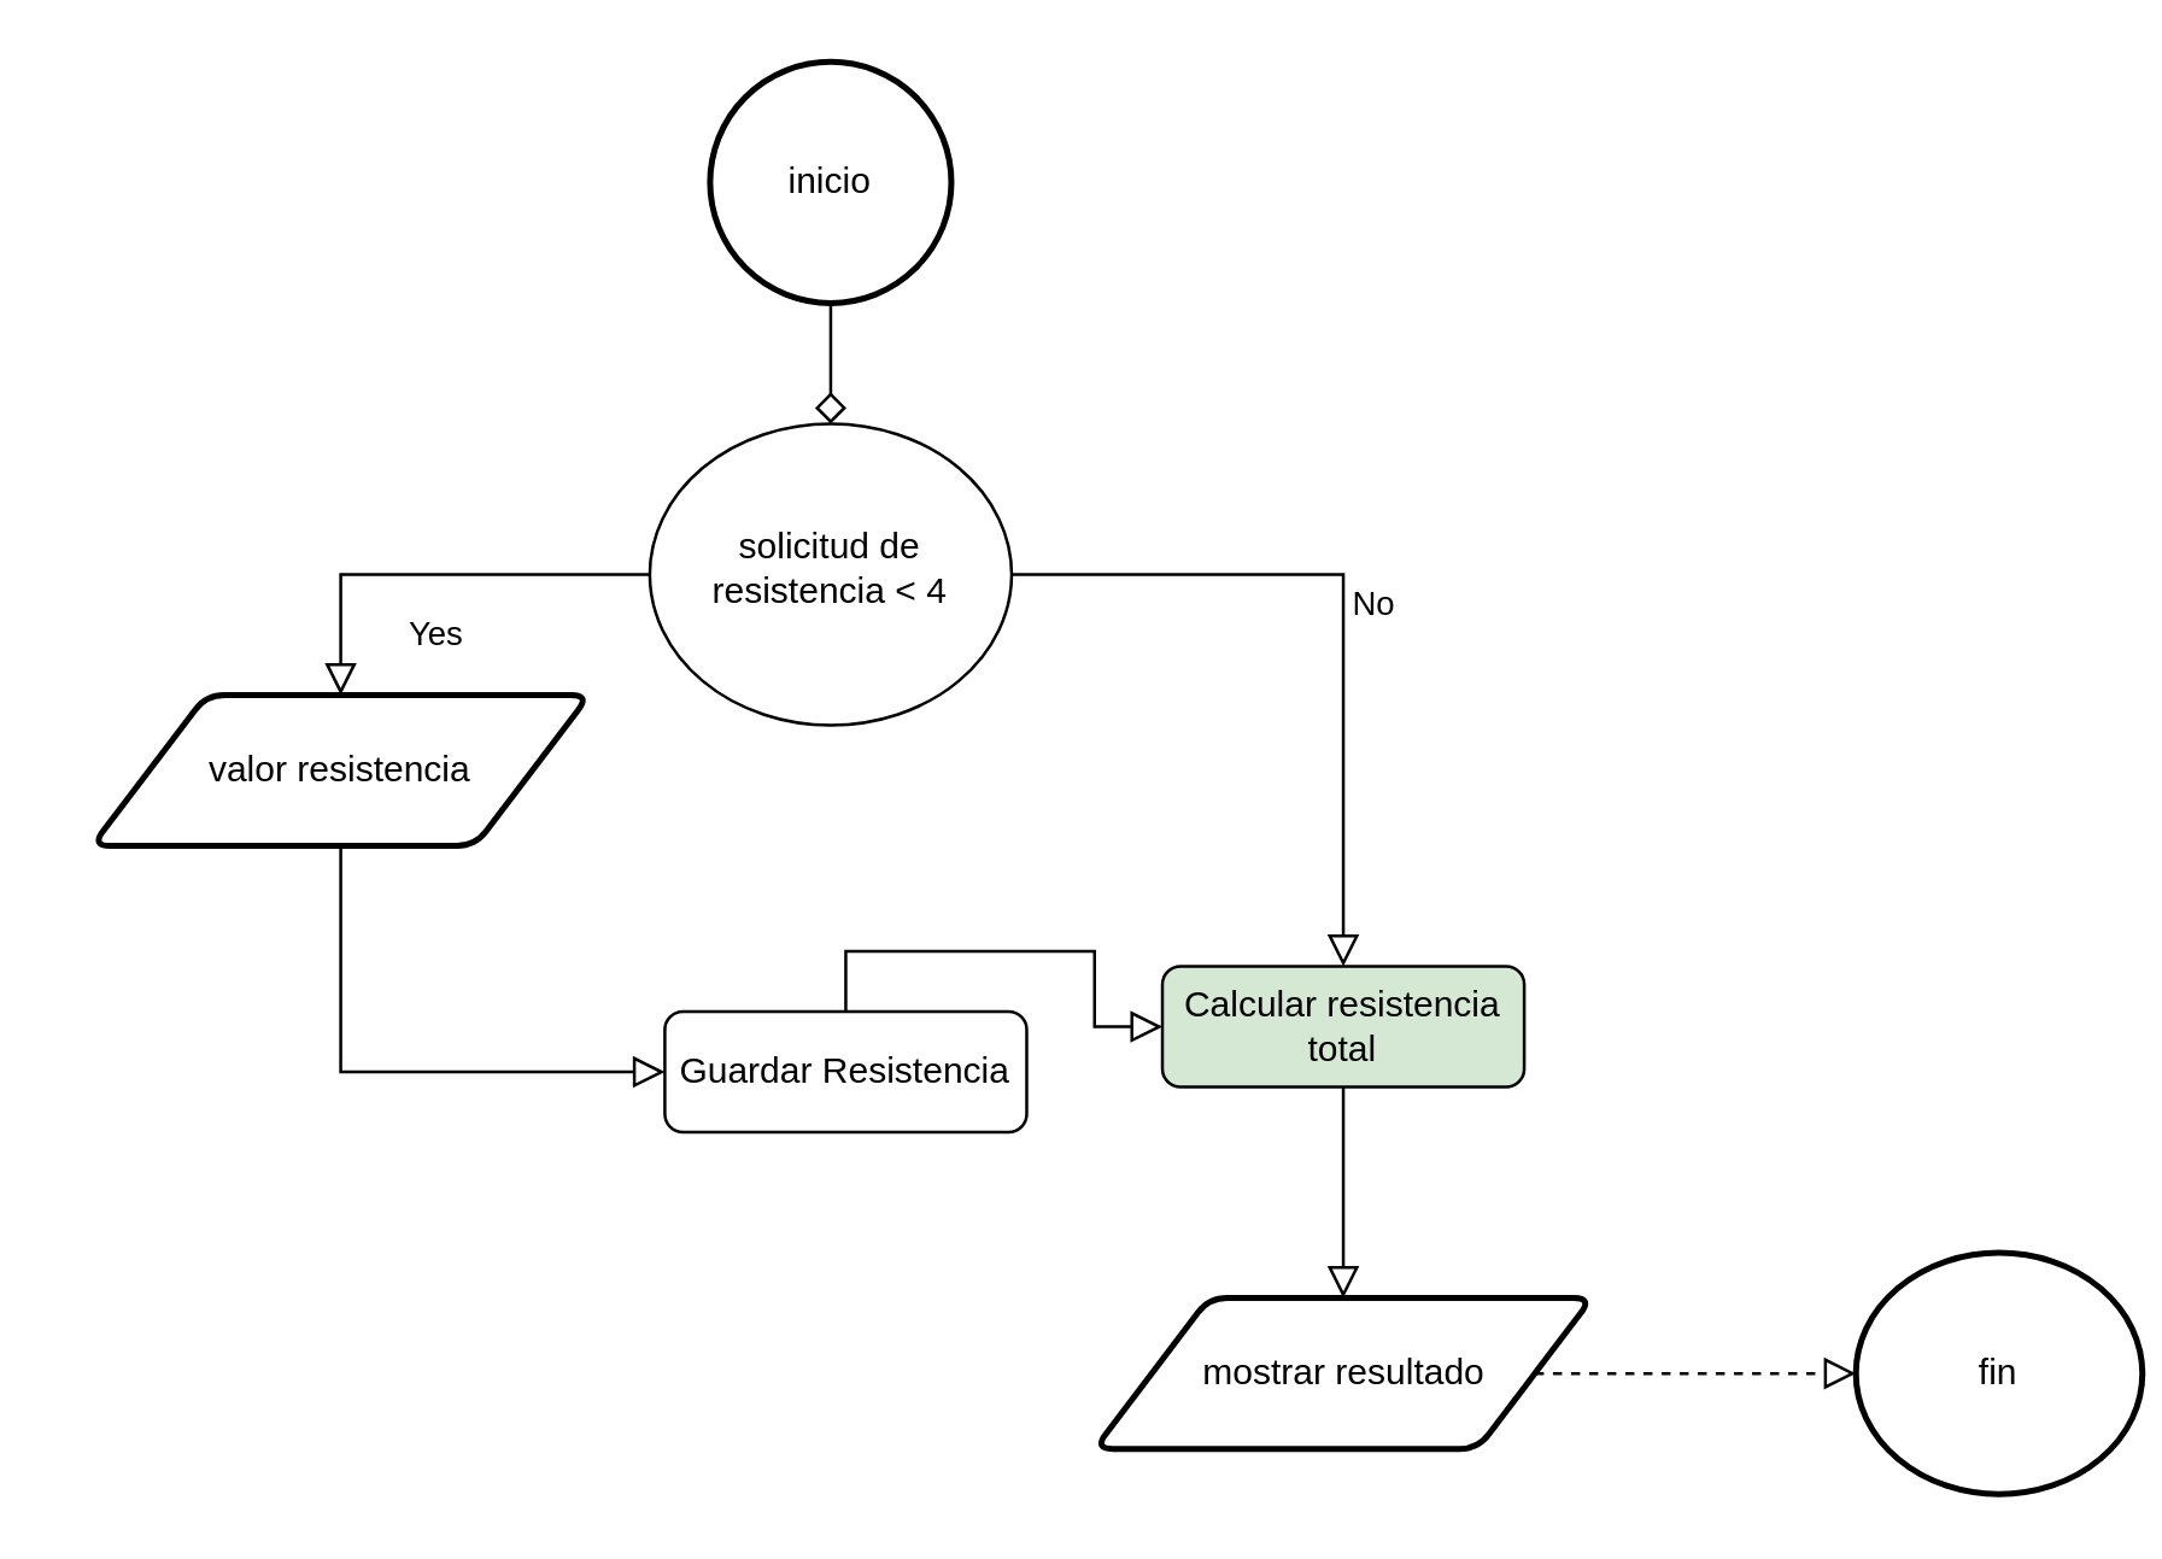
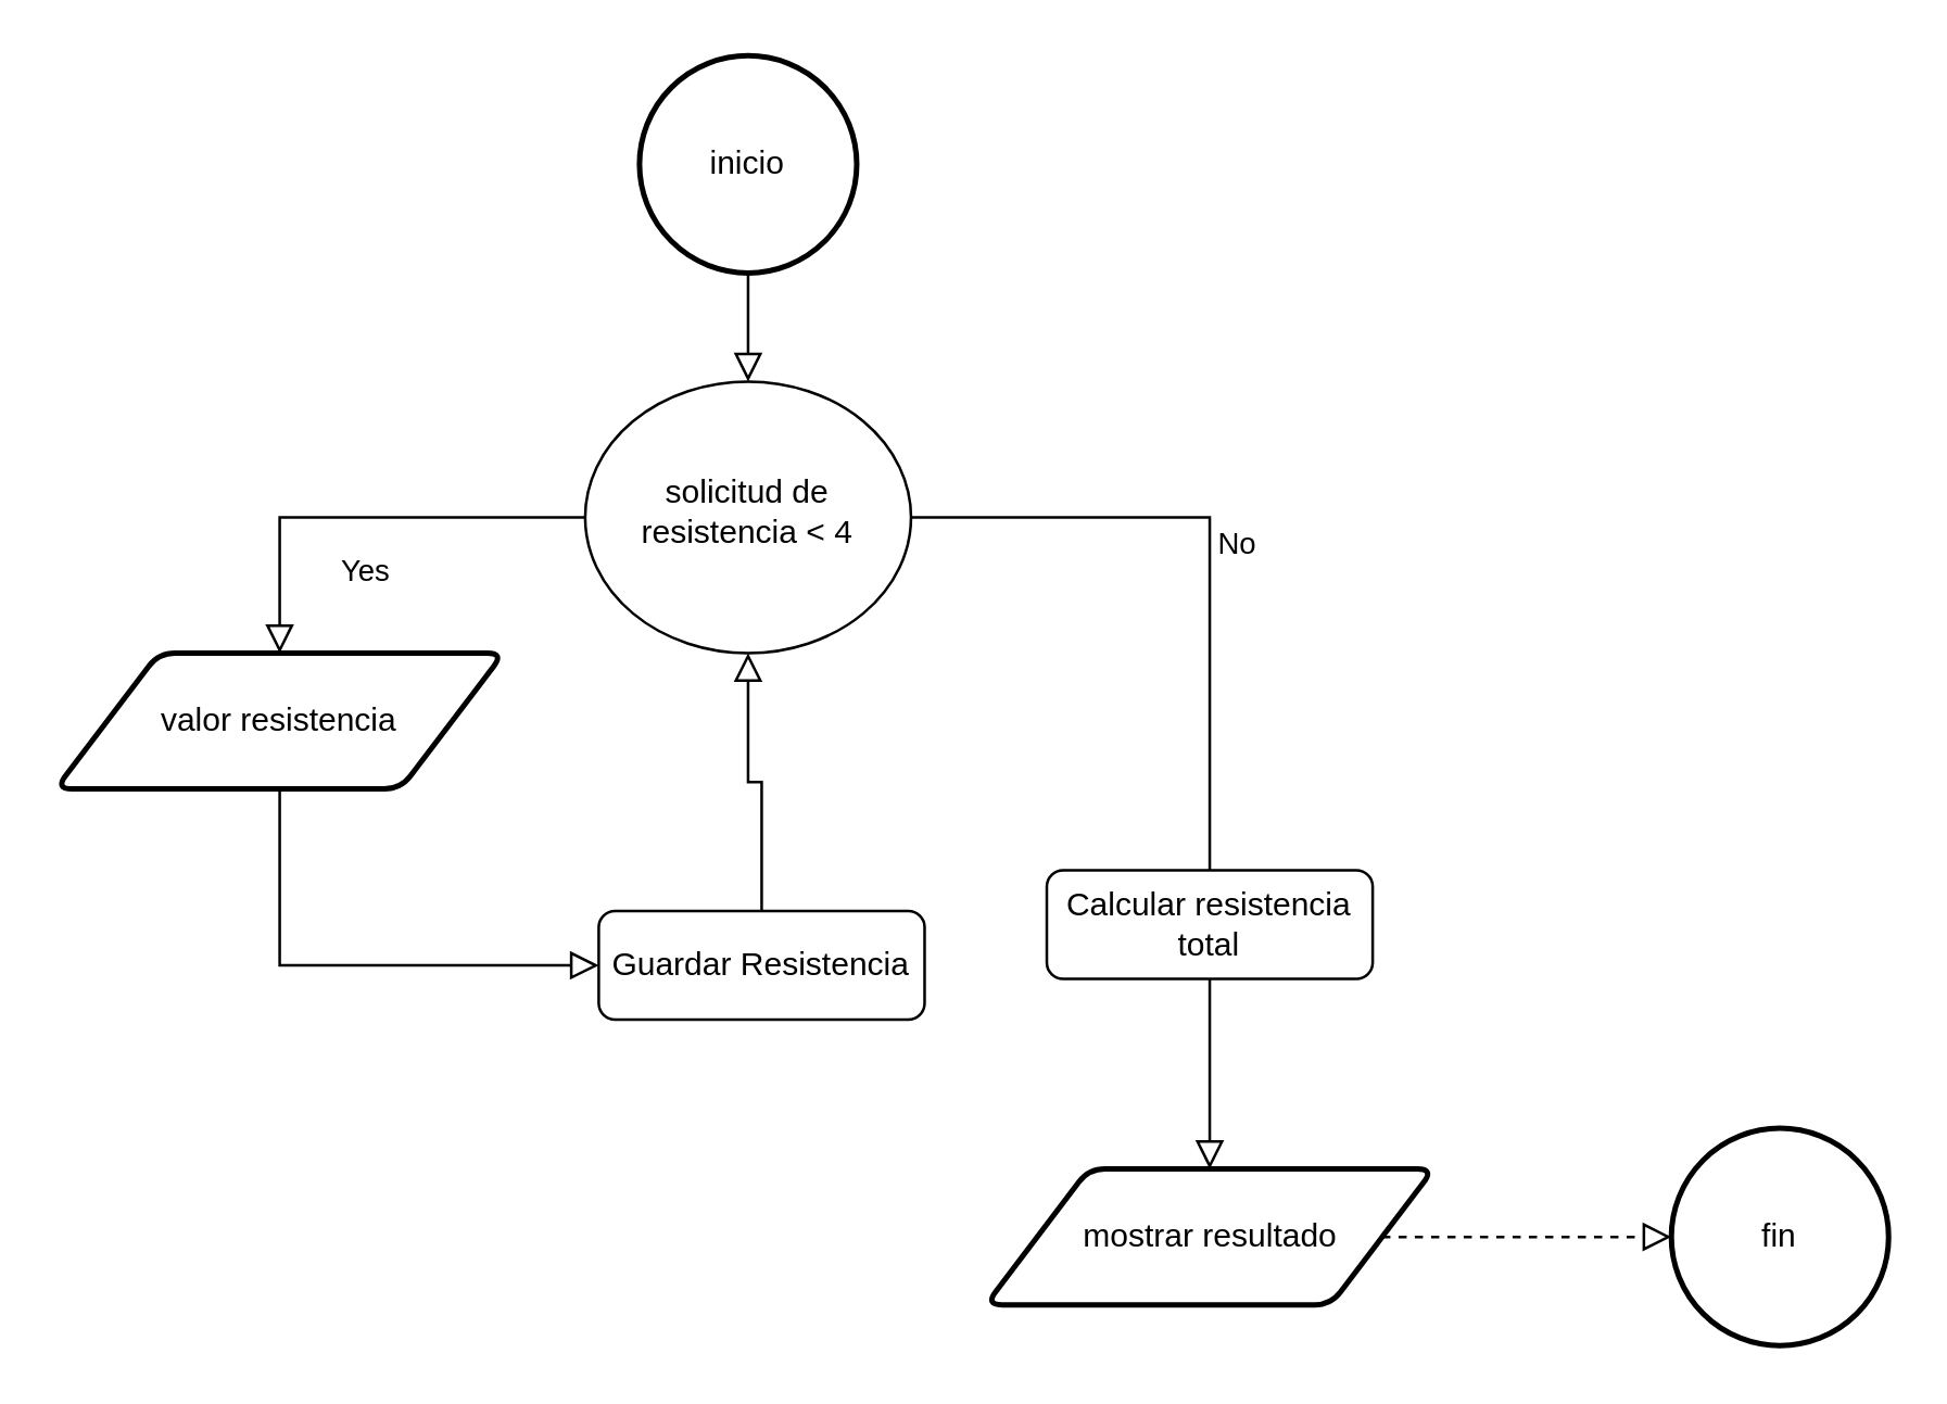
  <mxCell id="0" />
  <mxCell id="1" parent="0" />
- <mxCell id="2" value="No" style="edgeStyle=orthogonalEdgeStyle;rounded=0;html=1;jettySize=auto;orthogonalLoop=1;fontSize=11;endArrow=block;endFill=0;endSize=8;strokeWidth=1;shadow=0;labelBackgroundColor=none;exitX=1;exitY=0.5;exitDx=0;exitDy=0;entryX=0.5;entryY=0;entryDx=0;entryDy=0;" edge="1" parent="1" source="3" target="11"><mxGeometry y="10" relative="1" as="geometry"><mxPoint as="offset" /><mxPoint x="445" y="320" as="targetPoint" /><Array as="points"><mxPoint x="445" y="190" /></Array></mxGeometry></mxCell>
+ <mxCell id="2" value="No" style="edgeStyle=orthogonalEdgeStyle;rounded=0;html=1;jettySize=auto;orthogonalLoop=1;fontSize=11;endArrow=none;endFill=0;endSize=8;strokeWidth=1;shadow=0;labelBackgroundColor=none;exitX=1;exitY=0.5;exitDx=0;exitDy=0;entryX=0.5;entryY=0;entryDx=0;entryDy=0;" edge="1" parent="1" source="3" target="11"><mxGeometry y="10" relative="1" as="geometry"><mxPoint as="offset" /><mxPoint x="445" y="320" as="targetPoint" /><Array as="points"><mxPoint x="445" y="190" /></Array></mxGeometry></mxCell>
  <mxCell id="3" value="solicitud de resistencia &amp;lt; 4" style="ellipse;whiteSpace=wrap;html=1;shadow=0;fontFamily=Helvetica;fontSize=12;align=center;strokeWidth=1;spacing=6;spacingTop=-4;" vertex="1" parent="1"><mxGeometry x="215" y="140" width="120" height="100" as="geometry" /></mxCell>
  <mxCell id="4" value="inicio" style="strokeWidth=2;html=1;shape=mxgraph.flowchart.start_2;whiteSpace=wrap;" vertex="1" parent="1"><mxGeometry x="235" y="20" width="80" height="80" as="geometry" /></mxCell>
- <mxCell id="5" value="valor resistencia" style="shape=parallelogram;html=1;strokeWidth=2;perimeter=parallelogramPerimeter;whiteSpace=wrap;rounded=1;arcSize=12;size=0.23;" vertex="1" parent="1"><mxGeometry x="30" y="230" width="165" height="50" as="geometry" /></mxCell>
+ <mxCell id="5" value="valor resistencia" style="shape=parallelogram;html=1;strokeWidth=2;perimeter=parallelogramPerimeter;whiteSpace=wrap;rounded=1;arcSize=12;size=0.23;" vertex="1" parent="1"><mxGeometry x="20" y="240" width="165" height="50" as="geometry" /></mxCell>
  <mxCell id="6" value="Guardar Resistencia" style="rounded=1;whiteSpace=wrap;html=1;fontSize=12;glass=0;strokeWidth=1;shadow=0;" vertex="1" parent="1"><mxGeometry x="220" y="335" width="120" height="40" as="geometry" /></mxCell>
  <mxCell id="7" value="Yes" style="rounded=0;html=1;jettySize=auto;orthogonalLoop=1;fontSize=11;endArrow=block;endFill=0;endSize=8;strokeWidth=1;shadow=0;labelBackgroundColor=none;edgeStyle=orthogonalEdgeStyle;exitX=0;exitY=0.5;exitDx=0;exitDy=0;entryX=0.5;entryY=0;entryDx=0;entryDy=0;" edge="1" parent="1" source="3" target="5"><mxGeometry y="20" relative="1" as="geometry"><mxPoint as="offset" /><mxPoint x="192.5" y="340" as="sourcePoint" /><mxPoint x="122.5" y="340" as="targetPoint" /></mxGeometry></mxCell>
- <mxCell id="8" value="" style="rounded=0;html=1;jettySize=auto;orthogonalLoop=1;fontSize=11;endArrow=diamond;endFill=0;endSize=8;strokeWidth=1;shadow=0;labelBackgroundColor=none;edgeStyle=orthogonalEdgeStyle;exitX=0.5;exitY=1;exitDx=0;exitDy=0;exitPerimeter=0;entryX=0.5;entryY=0;entryDx=0;entryDy=0;" edge="1" parent="1" source="4" target="3"><mxGeometry x="0.333" y="20" relative="1" as="geometry"><mxPoint as="offset" /><mxPoint x="267" y="120" as="sourcePoint" /><mxPoint x="267" y="180" as="targetPoint" /></mxGeometry></mxCell>
+ <mxCell id="8" value="" style="rounded=0;html=1;jettySize=auto;orthogonalLoop=1;fontSize=11;endArrow=block;endFill=0;endSize=8;strokeWidth=1;shadow=0;labelBackgroundColor=none;edgeStyle=orthogonalEdgeStyle;exitX=0.5;exitY=1;exitDx=0;exitDy=0;exitPerimeter=0;entryX=0.5;entryY=0;entryDx=0;entryDy=0;" edge="1" parent="1" source="4" target="3"><mxGeometry x="0.333" y="20" relative="1" as="geometry"><mxPoint as="offset" /><mxPoint x="267" y="120" as="sourcePoint" /><mxPoint x="267" y="180" as="targetPoint" /></mxGeometry></mxCell>
  <mxCell id="9" value="" style="rounded=0;html=1;jettySize=auto;orthogonalLoop=1;fontSize=11;endArrow=block;endFill=0;endSize=8;strokeWidth=1;shadow=0;labelBackgroundColor=none;edgeStyle=orthogonalEdgeStyle;exitX=0.5;exitY=1;exitDx=0;exitDy=0;entryX=0;entryY=0.5;entryDx=0;entryDy=0;" edge="1" parent="1" source="5" target="6"><mxGeometry x="0.333" y="20" relative="1" as="geometry"><mxPoint as="offset" /><mxPoint x="115" y="330" as="sourcePoint" /><mxPoint x="115" y="370" as="targetPoint" /></mxGeometry></mxCell>
- <mxCell id="10" value="" style="rounded=0;html=1;jettySize=auto;orthogonalLoop=1;fontSize=11;endArrow=block;endFill=0;endSize=8;strokeWidth=1;shadow=0;labelBackgroundColor=none;edgeStyle=orthogonalEdgeStyle;exitX=0.5;exitY=0;exitDx=0;exitDy=0;" edge="1" parent="1" source="6" target="11"><mxGeometry x="0.333" y="20" relative="1" as="geometry"><mxPoint as="offset" /><mxPoint x="113" y="300" as="sourcePoint" /><mxPoint x="225" y="350" as="targetPoint" /></mxGeometry></mxCell>
- <mxCell id="11" value="Calcular resistencia total" style="rounded=1;whiteSpace=wrap;html=1;fontSize=12;glass=0;strokeWidth=1;shadow=0;fillColor=#d5e8d4;" vertex="1" parent="1"><mxGeometry x="385" y="320" width="120" height="40" as="geometry" /></mxCell>
+ <mxCell id="10" value="" style="rounded=0;html=1;jettySize=auto;orthogonalLoop=1;fontSize=11;endArrow=block;endFill=0;endSize=8;strokeWidth=1;shadow=0;labelBackgroundColor=none;edgeStyle=orthogonalEdgeStyle;exitX=0.5;exitY=0;exitDx=0;exitDy=0;entryX=0.5;entryY=1;entryDx=0;entryDy=0;" edge="1" parent="1" source="6" target="3"><mxGeometry x="0.333" y="20" relative="1" as="geometry"><mxPoint as="offset" /><mxPoint x="113" y="300" as="sourcePoint" /><mxPoint x="225" y="350" as="targetPoint" /></mxGeometry></mxCell>
+ <mxCell id="11" value="Calcular resistencia total" style="rounded=1;whiteSpace=wrap;html=1;fontSize=12;glass=0;strokeWidth=1;shadow=0;" vertex="1" parent="1"><mxGeometry x="385" y="320" width="120" height="40" as="geometry" /></mxCell>
  <mxCell id="12" value="mostrar resultado" style="shape=parallelogram;html=1;strokeWidth=2;perimeter=parallelogramPerimeter;whiteSpace=wrap;rounded=1;arcSize=12;size=0.23;" vertex="1" parent="1"><mxGeometry x="362.5" y="430" width="165" height="50" as="geometry" /></mxCell>
- <mxCell id="13" value="fin" style="strokeWidth=2;html=1;shape=mxgraph.flowchart.start_2;whiteSpace=wrap;" vertex="1" parent="1"><mxGeometry x="615" y="415" width="95" height="80" as="geometry" /></mxCell>
+ <mxCell id="13" value="fin" style="strokeWidth=2;html=1;shape=mxgraph.flowchart.start_2;whiteSpace=wrap;" vertex="1" parent="1"><mxGeometry x="615" y="415" width="80" height="80" as="geometry" /></mxCell>
  <mxCell id="14" value="" style="rounded=0;html=1;jettySize=auto;orthogonalLoop=1;fontSize=11;endArrow=block;endFill=0;endSize=8;strokeWidth=1;shadow=0;labelBackgroundColor=none;edgeStyle=orthogonalEdgeStyle;exitX=1;exitY=0.5;exitDx=0;exitDy=0;entryX=0;entryY=0.5;entryDx=0;entryDy=0;entryPerimeter=0;dashed=1;" edge="1" parent="1" source="12" target="13"><mxGeometry x="0.333" y="20" relative="1" as="geometry"><mxPoint as="offset" /><mxPoint x="235" y="495" as="sourcePoint" /><mxPoint x="235" y="415" as="targetPoint" /></mxGeometry></mxCell>
  <mxCell id="15" value="" style="rounded=0;html=1;jettySize=auto;orthogonalLoop=1;fontSize=11;endArrow=block;endFill=0;endSize=8;strokeWidth=1;shadow=0;labelBackgroundColor=none;edgeStyle=orthogonalEdgeStyle;exitX=0.5;exitY=1;exitDx=0;exitDy=0;entryX=0.5;entryY=0;entryDx=0;entryDy=0;" edge="1" parent="1" source="11" target="12"><mxGeometry x="0.333" y="20" relative="1" as="geometry"><mxPoint as="offset" /><mxPoint x="245" y="505" as="sourcePoint" /><mxPoint x="245" y="425" as="targetPoint" /></mxGeometry></mxCell>
